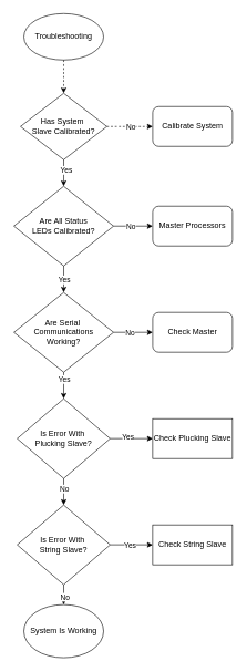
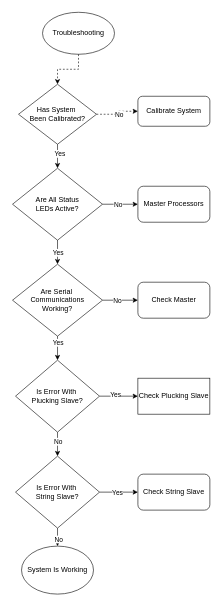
  <mxCell id="0" />
  <mxCell id="1" parent="0" />
  <mxCell id="2" value="" style="edgeStyle=orthogonalEdgeStyle;rounded=0;orthogonalLoop=1;jettySize=auto;html=1;" parent="1" source="32" target="7" edge="1"><mxGeometry relative="1" as="geometry" /></mxCell>
  <mxCell id="3" value="Yes" style="edgeLabel;html=1;align=center;verticalAlign=middle;resizable=0;points=[];" parent="2" vertex="1" connectable="0"><mxGeometry x="-0.264" y="3" relative="1" as="geometry"><mxPoint as="offset" /></mxGeometry></mxCell>
- <mxCell id="4" value="Troubleshooting" style="ellipse;whiteSpace=wrap;html=1;" parent="1" vertex="1"><mxGeometry x="35" y="20" width="120" height="70" as="geometry" /></mxCell>
+ <mxCell id="4" value="Troubleshooting" style="ellipse;whiteSpace=wrap;html=1;" parent="1" vertex="1"><mxGeometry x="70" y="20" width="120" height="70" as="geometry" /></mxCell>
  <mxCell id="5" value="" style="edgeStyle=orthogonalEdgeStyle;rounded=0;orthogonalLoop=1;jettySize=auto;html=1;" parent="1" source="7" target="13" edge="1"><mxGeometry relative="1" as="geometry" /></mxCell>
  <mxCell id="6" value="No" style="edgeLabel;html=1;align=center;verticalAlign=middle;resizable=0;points=[];" parent="5" vertex="1" connectable="0"><mxGeometry x="-0.448" y="-3" relative="1" as="geometry"><mxPoint x="9" y="-3" as="offset" /></mxGeometry></mxCell>
- <mxCell id="7" value="Are All Status&lt;div&gt;LEDs Calibrated?&lt;/div&gt;" style="rhombus;whiteSpace=wrap;html=1;" parent="1" vertex="1"><mxGeometry x="20" y="280" width="150" height="120" as="geometry" /></mxCell>
+ <mxCell id="7" value="Are All Status&lt;div&gt;LEDs Active?&lt;/div&gt;" style="rhombus;whiteSpace=wrap;html=1;" parent="1" vertex="1"><mxGeometry x="20" y="280" width="150" height="120" as="geometry" /></mxCell>
  <mxCell id="8" value="" style="edgeStyle=orthogonalEdgeStyle;rounded=0;orthogonalLoop=1;jettySize=auto;html=1;" parent="1" source="12" target="20" edge="1"><mxGeometry relative="1" as="geometry" /></mxCell>
  <mxCell id="9" value="Yes" style="edgeLabel;html=1;align=center;verticalAlign=middle;resizable=0;points=[];" parent="8" vertex="1" connectable="0"><mxGeometry x="-0.521" relative="1" as="geometry"><mxPoint as="offset" /></mxGeometry></mxCell>
  <mxCell id="10" value="" style="edgeStyle=orthogonalEdgeStyle;rounded=0;orthogonalLoop=1;jettySize=auto;html=1;" parent="1" source="12" target="27" edge="1"><mxGeometry relative="1" as="geometry" /></mxCell>
  <mxCell id="11" value="No" style="edgeLabel;html=1;align=center;verticalAlign=middle;resizable=0;points=[];" parent="10" vertex="1" connectable="0"><mxGeometry x="-0.172" y="-2" relative="1" as="geometry"><mxPoint y="-2" as="offset" /></mxGeometry></mxCell>
  <mxCell id="12" value="Are Serial&amp;nbsp;&lt;div&gt;Communications&lt;/div&gt;&lt;div&gt;Working?&lt;/div&gt;" style="rhombus;whiteSpace=wrap;html=1;" parent="1" vertex="1"><mxGeometry x="20" y="440" width="150" height="120" as="geometry" /></mxCell>
  <mxCell id="13" value="Master Processors" style="rounded=1;whiteSpace=wrap;html=1;" parent="1" vertex="1"><mxGeometry x="229" y="310" width="120" height="60" as="geometry" /></mxCell>
  <mxCell id="14" value="" style="edgeStyle=orthogonalEdgeStyle;rounded=0;orthogonalLoop=1;jettySize=auto;html=1;" parent="1" source="7" edge="1"><mxGeometry relative="1" as="geometry"><mxPoint x="95" y="400" as="sourcePoint" /><mxPoint x="95" y="440" as="targetPoint" /></mxGeometry></mxCell>
  <mxCell id="15" value="Yes" style="edgeLabel;html=1;align=center;verticalAlign=middle;resizable=0;points=[];" parent="14" vertex="1" connectable="0"><mxGeometry x="-0.521" y="2" relative="1" as="geometry"><mxPoint x="-2" y="10" as="offset" /></mxGeometry></mxCell>
  <mxCell id="16" value="" style="edgeStyle=orthogonalEdgeStyle;rounded=0;orthogonalLoop=1;jettySize=auto;html=1;" parent="1" source="20" target="25" edge="1"><mxGeometry relative="1" as="geometry" /></mxCell>
  <mxCell id="17" value="No" style="edgeLabel;html=1;align=center;verticalAlign=middle;resizable=0;points=[];" parent="16" vertex="1" connectable="0"><mxGeometry x="0.15" relative="1" as="geometry"><mxPoint y="-8" as="offset" /></mxGeometry></mxCell>
  <mxCell id="18" value="" style="edgeStyle=orthogonalEdgeStyle;rounded=0;orthogonalLoop=1;jettySize=auto;html=1;" parent="1" source="20" target="26" edge="1"><mxGeometry relative="1" as="geometry" /></mxCell>
  <mxCell id="19" value="Yes" style="edgeLabel;html=1;align=center;verticalAlign=middle;resizable=0;points=[];" parent="18" vertex="1" connectable="0"><mxGeometry x="-0.174" y="3" relative="1" as="geometry"><mxPoint as="offset" /></mxGeometry></mxCell>
  <mxCell id="20" value="Is Error With&amp;nbsp;&lt;div&gt;Plucking Slave?&lt;span style=&quot;color: rgba(0, 0, 0, 0); font-family: monospace; font-size: 0px; text-align: start; text-wrap-mode: nowrap; background-color: initial;&quot;&gt;%3CmxGraphModel%3E%3Croot%3E%3CmxCell%20id%3D%220%22%2F%3E%3CmxCell%20id%3D%221%22%20parent%3D%220%22%2F%3E%3CmxCell%20id%3D%222%22%20value%3D%22%22%20style%3D%22rounded%3D1%3BwhiteSpace%3Dwrap%3Bhtml%3D1%3B%22%20vertex%3D%221%22%20parent%3D%221%22%3E%3CmxGeometry%20x%3D%22330%22%20y%3D%22160%22%20width%3D%22120%22%20height%3D%2260%22%20as%3D%22geometry%22%2F%3E%3C%2FmxCell%3E%3C%2Froot%3E%3C%2FmxGraphModel%3E&lt;/span&gt;&lt;/div&gt;" style="rhombus;whiteSpace=wrap;html=1;" parent="1" vertex="1"><mxGeometry x="25" y="600" width="140" height="120" as="geometry" /></mxCell>
  <mxCell id="21" value="" style="edgeStyle=orthogonalEdgeStyle;rounded=0;orthogonalLoop=1;jettySize=auto;html=1;" parent="1" source="25" target="28" edge="1"><mxGeometry relative="1" as="geometry" /></mxCell>
  <mxCell id="22" value="Yes" style="edgeLabel;html=1;align=center;verticalAlign=middle;resizable=0;points=[];" parent="21" vertex="1" connectable="0"><mxGeometry x="-0.08" y="-1" relative="1" as="geometry"><mxPoint as="offset" /></mxGeometry></mxCell>
  <mxCell id="23" value="" style="edgeStyle=orthogonalEdgeStyle;rounded=0;orthogonalLoop=1;jettySize=auto;html=1;" parent="1" source="25" edge="1"><mxGeometry relative="1" as="geometry"><mxPoint x="95" y="910" as="targetPoint" /></mxGeometry></mxCell>
  <mxCell id="24" value="No" style="edgeLabel;html=1;align=center;verticalAlign=middle;resizable=0;points=[];" parent="23" vertex="1" connectable="0"><mxGeometry x="0.212" y="1" relative="1" as="geometry"><mxPoint as="offset" /></mxGeometry></mxCell>
  <mxCell id="25" value="Is Error With&amp;nbsp;&lt;div&gt;String Slave?&lt;span style=&quot;color: rgba(0, 0, 0, 0); font-family: monospace; font-size: 0px; text-align: start; text-wrap-mode: nowrap; background-color: initial;&quot;&gt;%3CmxGraphModel%3E%3Croot%3E%3CmxCell%20id%3D%220%22%2F%3E%3CmxCell%20id%3D%221%22%20parent%3D%220%22%2F%3E%3CmxCell%20id%3D%222%22%20value%3D%22%22%20style%3D%22rounded%3D1%3BwhiteSpace%3Dwrap%3Bhtml%3D1%3B%22%20vertex%3D%221%22%20parent%3D%221%22%3E%3CmxGeometry%20x%3D%22330%22%20y%3D%22160%22%20width%3D%22120%22%20height%3D%2260%22%20as%3D%22geometry%22%2F%3E%3C%2FmxCell%3E%3C%2Froot%3E%3C%2FmxGraphModel%3E&lt;/span&gt;&lt;/div&gt;" style="rhombus;whiteSpace=wrap;html=1;" parent="1" vertex="1"><mxGeometry x="25" y="760" width="140" height="120" as="geometry" /></mxCell>
  <mxCell id="26" value="Check Plucking Slave" style="whiteSpace=wrap;html=1;rounded=0;" parent="1" vertex="1"><mxGeometry x="229" y="630" width="120" height="60" as="geometry" /></mxCell>
  <mxCell id="27" value="Check Master" style="rounded=1;whiteSpace=wrap;html=1;" parent="1" vertex="1"><mxGeometry x="229" y="470" width="120" height="60" as="geometry" /></mxCell>
- <mxCell id="28" value="Check String Slave" style="whiteSpace=wrap;html=1;rounded=0;" parent="1" vertex="1"><mxGeometry x="229" y="790" width="120" height="60" as="geometry" /></mxCell>
+ <mxCell id="28" value="Check String Slave" style="rounded=1;whiteSpace=wrap;html=1;" parent="1" vertex="1"><mxGeometry x="229" y="790" width="120" height="60" as="geometry" /></mxCell>
  <mxCell id="29" value="" style="edgeStyle=orthogonalEdgeStyle;rounded=0;orthogonalLoop=1;jettySize=auto;html=1;dashed=1;" parent="1" source="4" target="32" edge="1"><mxGeometry relative="1" as="geometry"><mxPoint x="95" y="90" as="sourcePoint" /><mxPoint x="95" y="280" as="targetPoint" /></mxGeometry></mxCell>
  <mxCell id="30" value="" style="edgeStyle=orthogonalEdgeStyle;rounded=0;orthogonalLoop=1;jettySize=auto;html=1;dashed=1;" parent="1" source="32" target="33" edge="1"><mxGeometry relative="1" as="geometry" /></mxCell>
  <mxCell id="31" value="No" style="edgeLabel;html=1;align=center;verticalAlign=middle;resizable=0;points=[];" parent="30" vertex="1" connectable="0"><mxGeometry x="-0.35" y="4" relative="1" as="geometry"><mxPoint x="13" y="4" as="offset" /></mxGeometry></mxCell>
- <mxCell id="32" value="Has System&amp;nbsp;&lt;div&gt;Slave Calibrated?&lt;/div&gt;" style="rhombus;whiteSpace=wrap;html=1;" parent="1" vertex="1"><mxGeometry x="30" y="140" width="130" height="100" as="geometry" /></mxCell>
- <mxCell id="33" value="Calibrate System" style="rounded=1;whiteSpace=wrap;html=1;" parent="1" vertex="1"><mxGeometry x="229" y="160" width="120" height="60" as="geometry" /></mxCell>
+ <mxCell id="32" value="Has System&amp;nbsp;&lt;div&gt;Been Calibrated?&lt;/div&gt;" style="rhombus;whiteSpace=wrap;html=1;" parent="1" vertex="1"><mxGeometry x="30" y="140" width="130" height="100" as="geometry" /></mxCell>
+ <mxCell id="33" value="Calibrate System" style="rounded=1;whiteSpace=wrap;html=1;" parent="1" vertex="1"><mxGeometry x="229" y="160" width="120" height="50" as="geometry" /></mxCell>
  <mxCell id="34" value="System Is Working" style="ellipse;whiteSpace=wrap;html=1;" vertex="1" parent="1"><mxGeometry x="35" y="910" width="120" height="80" as="geometry" /></mxCell>
